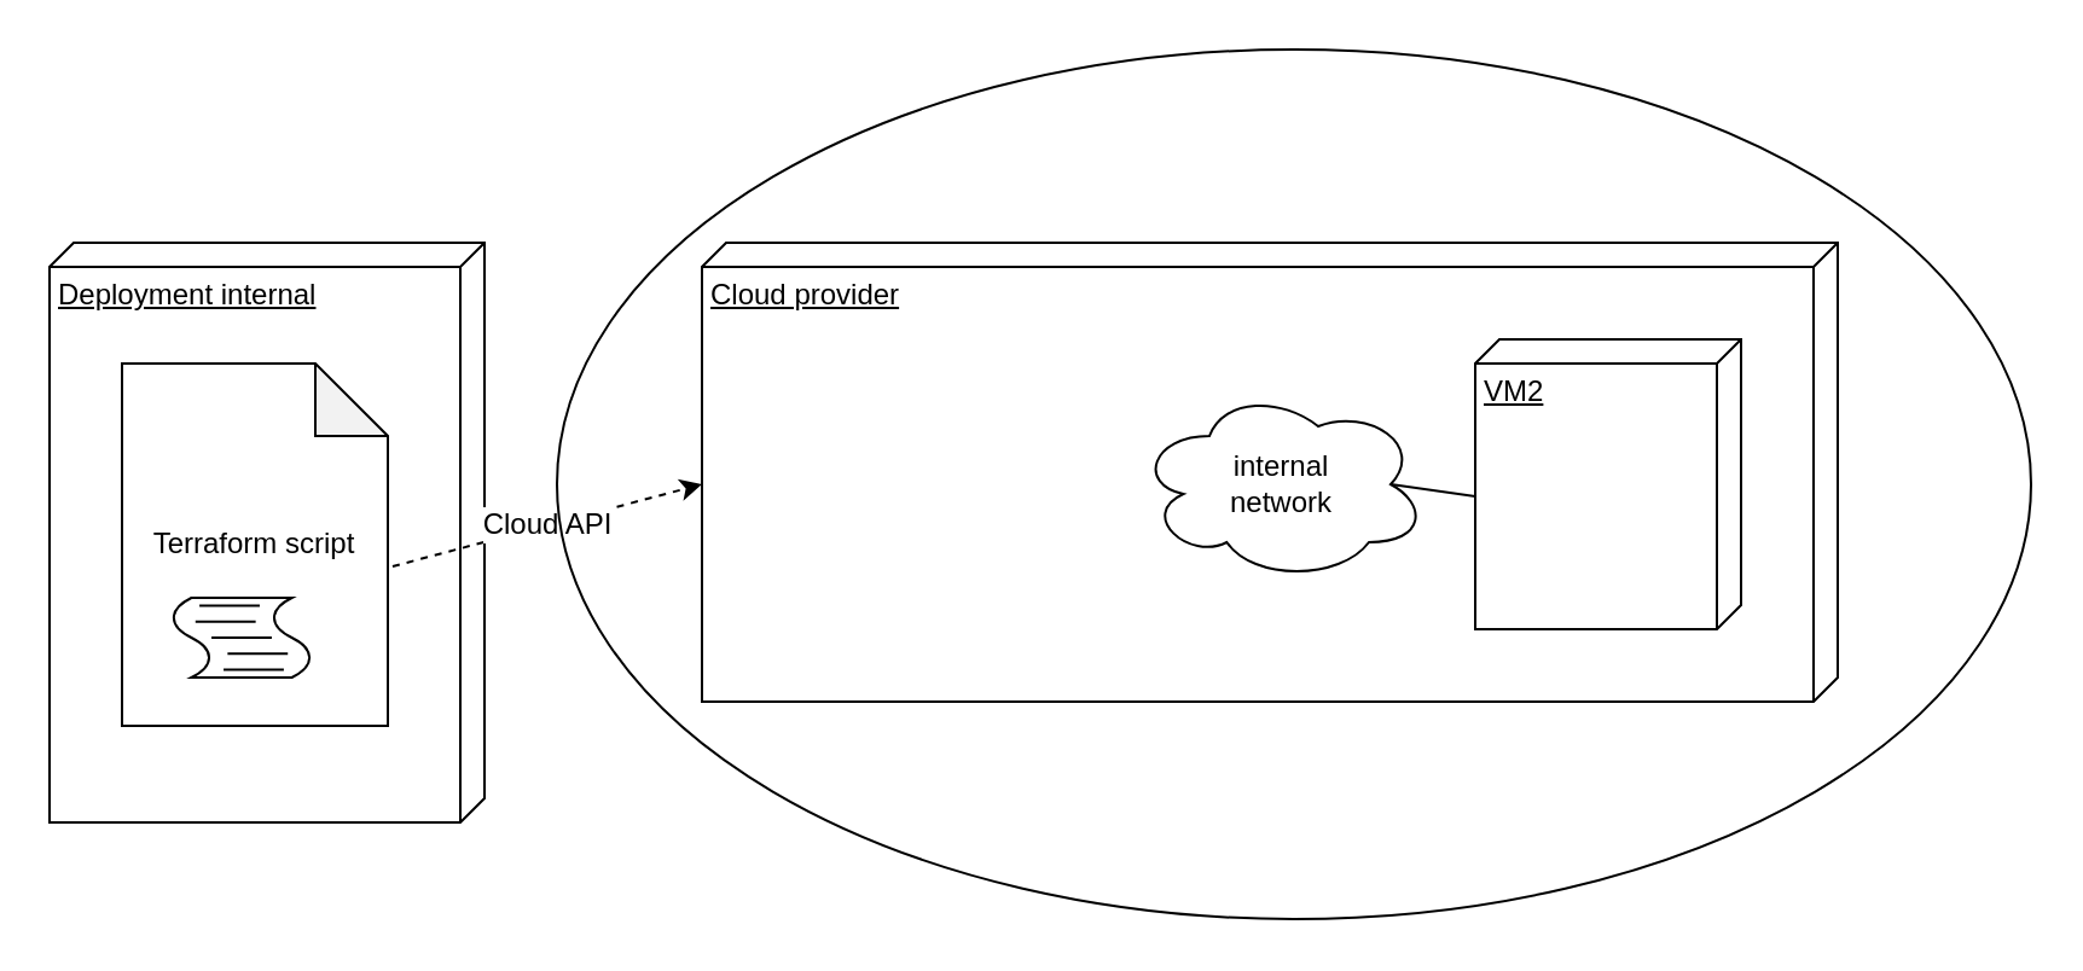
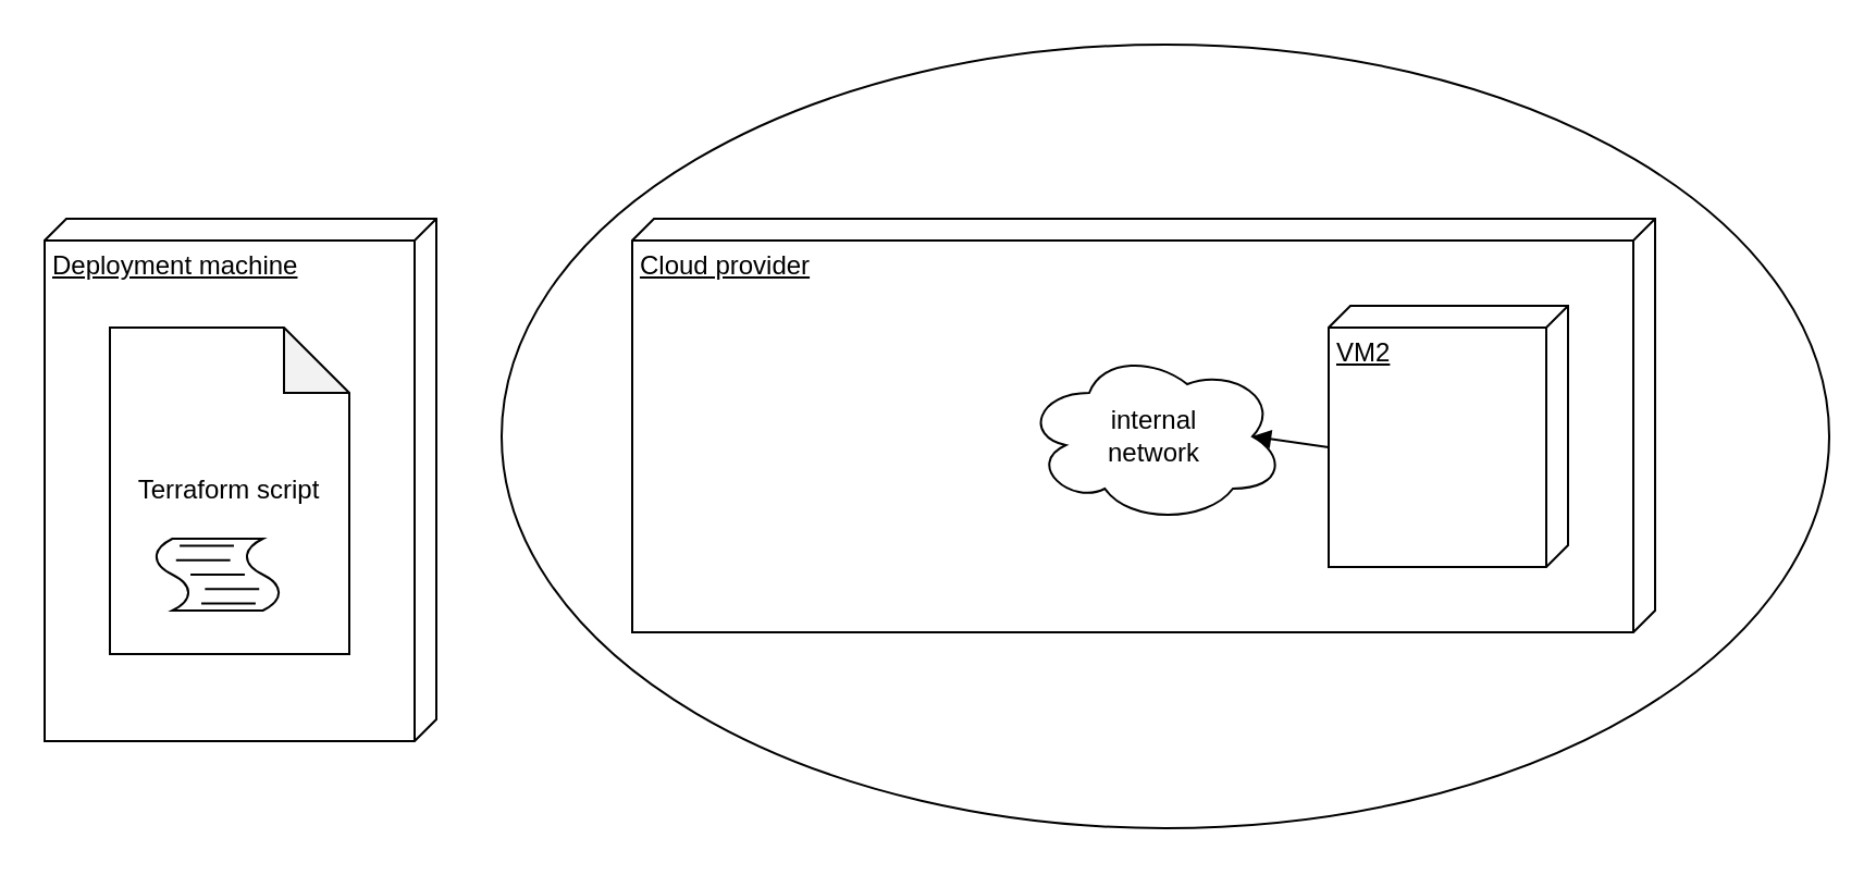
  <mxCell id="0" />
  <mxCell id="1" parent="0" />
  <mxCell id="2" value="Cloud provider" style="verticalAlign=top;align=left;spacingTop=8;spacingLeft=2;spacingRight=12;shape=cube;size=10;direction=south;fontStyle=4;html=1;fontSize=12;" vertex="1" parent="1"><mxGeometry x="290" y="100" width="470" height="190" as="geometry" /></mxCell>
  <mxCell id="3" value="VM2" style="verticalAlign=top;align=left;spacingTop=8;spacingLeft=2;spacingRight=12;shape=cube;size=10;direction=south;fontStyle=4;html=1;fontSize=12;" vertex="1" parent="1"><mxGeometry x="610" y="140" width="110" height="120" as="geometry" /></mxCell>
- <mxCell id="4" value="Deployment internal" style="verticalAlign=top;align=left;spacingTop=8;spacingLeft=2;spacingRight=12;shape=cube;size=10;direction=south;fontStyle=4;html=1;fontSize=12;" vertex="1" parent="1"><mxGeometry x="20" y="100" width="180" height="240" as="geometry" /></mxCell>
+ <mxCell id="4" value="Deployment machine" style="verticalAlign=top;align=left;spacingTop=8;spacingLeft=2;spacingRight=12;shape=cube;size=10;direction=south;fontStyle=4;html=1;fontSize=12;" vertex="1" parent="1"><mxGeometry x="20" y="100" width="180" height="240" as="geometry" /></mxCell>
  <mxCell id="5" value="Terraform script" style="shape=note;whiteSpace=wrap;html=1;backgroundOutline=1;darkOpacity=0.05;fontSize=12;" vertex="1" parent="1"><mxGeometry x="50" y="150" width="110" height="150" as="geometry" /></mxCell>
- <mxCell id="6" value="Cloud API" style="endArrow=classic;html=1;fontSize=12;exitX=1.018;exitY=0.56;exitDx=0;exitDy=0;exitPerimeter=0;entryX=0;entryY=0;entryDx=100;entryDy=470;entryPerimeter=0;dashed=1;" edge="1" parent="1" source="5" target="2"><mxGeometry width="50" height="50" relative="1" as="geometry"><mxPoint x="163.06" y="232.04" as="sourcePoint" /><mxPoint x="330" y="210" as="targetPoint" /></mxGeometry></mxCell>
  <mxCell id="7" value="internal &lt;br&gt;network" style="ellipse;shape=cloud;whiteSpace=wrap;html=1;fontSize=12;" vertex="1" parent="1"><mxGeometry x="470" y="160" width="120" height="80" as="geometry" /></mxCell>
- <mxCell id="8" value="" style="endArrow=none;html=1;fontSize=12;exitX=0;exitY=0;exitDx=65;exitDy=110;exitPerimeter=0;entryX=0.875;entryY=0.5;entryDx=0;entryDy=0;entryPerimeter=0;" edge="1" parent="1" source="3" target="7"><mxGeometry width="50" height="50" relative="1" as="geometry"><mxPoint x="462" y="205" as="sourcePoint" /><mxPoint x="499.2" y="214" as="targetPoint" /></mxGeometry></mxCell>
+ <mxCell id="8" value="" style="endArrow=block;html=1;fontSize=12;exitX=0;exitY=0;exitDx=65;exitDy=110;exitPerimeter=0;entryX=0.875;entryY=0.5;entryDx=0;entryDy=0;entryPerimeter=0;" edge="1" parent="1" source="3" target="7"><mxGeometry width="50" height="50" relative="1" as="geometry"><mxPoint x="462" y="205" as="sourcePoint" /><mxPoint x="499.2" y="214" as="targetPoint" /></mxGeometry></mxCell>
  <mxCell id="9" value="" style="shape=mxgraph.bpmn.script_task;html=1;outlineConnect=0;fontSize=12;align=left;" vertex="1" parent="1"><mxGeometry x="69" y="247" width="61" height="33" as="geometry" /></mxCell>
  <mxCell id="10" value="" style="ellipse;whiteSpace=wrap;html=1;fillColor=none;" vertex="1" parent="1"><mxGeometry x="230" y="20" width="610" height="360" as="geometry" /></mxCell>
